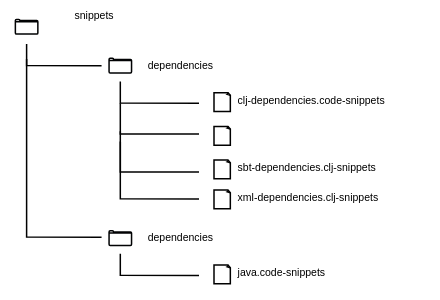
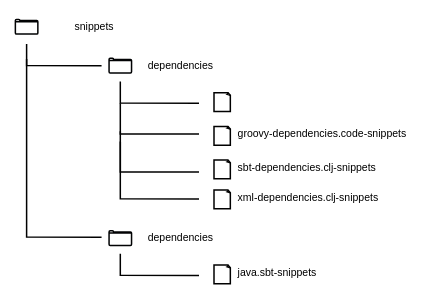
  <mxCell id="0" />
  <mxCell id="1" parent="0" />
  <mxCell id="2" value="" style="html=1;verticalLabelPosition=bottom;align=center;labelBackgroundColor=#ffffff;verticalAlign=top;strokeWidth=2;shadow=0;dashed=0;shape=mxgraph.ios7.icons.folder;strokeColor=#010203;" vertex="1" parent="1"><mxGeometry x="20" y="25.25" width="30" height="19.5" as="geometry" /></mxCell>
- <mxCell id="3" value="snippets" style="text;html=1;align=center;verticalAlign=middle;resizable=0;points=[];autosize=1;strokeColor=none;fillColor=none;fontSize=14;" vertex="1" parent="1"><mxGeometry x="85" y="5" width="80" height="30" as="geometry" /></mxCell>
+ <mxCell id="3" value="snippets" style="text;html=1;align=center;verticalAlign=middle;resizable=0;points=[];autosize=1;strokeColor=none;fillColor=none;fontSize=14;" vertex="1" parent="1"><mxGeometry x="85" y="20" width="80" height="30" as="geometry" /></mxCell>
  <mxCell id="4" value="" style="html=1;verticalLabelPosition=bottom;align=center;labelBackgroundColor=#ffffff;verticalAlign=top;strokeWidth=2;shadow=0;dashed=0;shape=mxgraph.ios7.icons.folder;strokeColor=#010203;" vertex="1" parent="1"><mxGeometry x="145" y="77.25" width="30" height="19.5" as="geometry" /></mxCell>
  <mxCell id="5" value="dependencies" style="text;html=1;align=left;verticalAlign=middle;resizable=0;points=[];autosize=1;strokeColor=none;fillColor=none;fontSize=14;" vertex="1" parent="1"><mxGeometry x="195" y="72" width="110" height="30" as="geometry" /></mxCell>
  <mxCell id="6" value="" style="whiteSpace=wrap;html=1;shape=mxgraph.basic.document;strokeWidth=2;gradientColor=none;" vertex="1" parent="1"><mxGeometry x="285" y="168" width="22" height="25" as="geometry" /></mxCell>
+ <mxCell id="7" value="groovy-dependencies.code-snippets" style="text;html=1;align=left;verticalAlign=middle;resizable=0;points=[];autosize=1;strokeColor=none;fillColor=none;fontSize=14;" vertex="1" parent="1"><mxGeometry x="315" y="163" width="250" height="30" as="geometry" /></mxCell>
  <mxCell id="8" value="" style="endArrow=none;html=1;rounded=0;strokeWidth=2;" edge="1" parent="1"><mxGeometry width="50" height="50" relative="1" as="geometry"><mxPoint x="135" y="87" as="sourcePoint" /><mxPoint x="35" y="58" as="targetPoint" /><Array as="points"><mxPoint x="35" y="86.75" /></Array></mxGeometry></mxCell>
  <mxCell id="9" value="" style="endArrow=none;html=1;rounded=0;strokeWidth=2;" edge="1" parent="1"><mxGeometry width="50" height="50" relative="1" as="geometry"><mxPoint x="265" y="137" as="sourcePoint" /><mxPoint x="160" y="108" as="targetPoint" /><Array as="points"><mxPoint x="160" y="136.75" /></Array></mxGeometry></mxCell>
  <mxCell id="10" value="" style="endArrow=none;html=1;rounded=0;strokeWidth=2;" edge="1" parent="1"><mxGeometry width="50" height="50" relative="1" as="geometry"><mxPoint x="265" y="265" as="sourcePoint" /><mxPoint x="160" y="174.5" as="targetPoint" /><Array as="points"><mxPoint x="160" y="264.5" /></Array></mxGeometry></mxCell>
  <mxCell id="11" value="" style="whiteSpace=wrap;html=1;shape=mxgraph.basic.document;strokeWidth=2;gradientColor=none;" vertex="1" parent="1"><mxGeometry x="285" y="123" width="22" height="25" as="geometry" /></mxCell>
- <mxCell id="12" value="clj-dependencies.code-snippets" style="text;html=1;align=left;verticalAlign=middle;resizable=0;points=[];autosize=1;strokeColor=none;fillColor=none;fontSize=14;" vertex="1" parent="1"><mxGeometry x="315" y="118" width="220" height="30" as="geometry" /></mxCell>
  <mxCell id="13" value="" style="whiteSpace=wrap;html=1;shape=mxgraph.basic.document;strokeWidth=2;gradientColor=none;" vertex="1" parent="1"><mxGeometry x="285" y="213" width="22" height="25" as="geometry" /></mxCell>
  <mxCell id="14" value="sbt-dependencies.clj-snippets" style="text;html=1;align=left;verticalAlign=middle;resizable=0;points=[];autosize=1;strokeColor=none;fillColor=none;fontSize=14;" vertex="1" parent="1"><mxGeometry x="315" y="208" width="230" height="30" as="geometry" /></mxCell>
  <mxCell id="15" value="" style="whiteSpace=wrap;html=1;shape=mxgraph.basic.document;strokeWidth=2;gradientColor=none;" vertex="1" parent="1"><mxGeometry x="285" y="253" width="22" height="25" as="geometry" /></mxCell>
  <mxCell id="16" value="xml-dependencies.clj-snippets" style="text;html=1;align=left;verticalAlign=middle;resizable=0;points=[];autosize=1;strokeColor=none;fillColor=none;fontSize=14;" vertex="1" parent="1"><mxGeometry x="315" y="248" width="230" height="30" as="geometry" /></mxCell>
  <mxCell id="17" value="" style="endArrow=none;html=1;rounded=0;strokeWidth=2;" edge="1" parent="1"><mxGeometry width="50" height="50" relative="1" as="geometry"><mxPoint x="265" y="178" as="sourcePoint" /><mxPoint x="160" y="137" as="targetPoint" /><Array as="points"><mxPoint x="160" y="178" /></Array></mxGeometry></mxCell>
  <mxCell id="18" value="" style="endArrow=none;html=1;rounded=0;strokeWidth=2;" edge="1" parent="1"><mxGeometry width="50" height="50" relative="1" as="geometry"><mxPoint x="265" y="229" as="sourcePoint" /><mxPoint x="160" y="188" as="targetPoint" /><Array as="points"><mxPoint x="160" y="229" /></Array></mxGeometry></mxCell>
  <mxCell id="19" value="" style="html=1;verticalLabelPosition=bottom;align=center;labelBackgroundColor=#ffffff;verticalAlign=top;strokeWidth=2;shadow=0;dashed=0;shape=mxgraph.ios7.icons.folder;strokeColor=#010203;" vertex="1" parent="1"><mxGeometry x="145" y="307.25" width="30" height="19.5" as="geometry" /></mxCell>
  <mxCell id="20" value="dependencies" style="text;html=1;align=left;verticalAlign=middle;resizable=0;points=[];autosize=1;strokeColor=none;fillColor=none;fontSize=14;" vertex="1" parent="1"><mxGeometry x="195" y="302" width="110" height="30" as="geometry" /></mxCell>
  <mxCell id="21" value="" style="endArrow=none;html=1;rounded=0;strokeWidth=2;" edge="1" parent="1"><mxGeometry width="50" height="50" relative="1" as="geometry"><mxPoint x="135" y="315.75" as="sourcePoint" /><mxPoint x="35" y="78" as="targetPoint" /><Array as="points"><mxPoint x="35" y="315.5" /></Array></mxGeometry></mxCell>
  <mxCell id="22" value="" style="endArrow=none;html=1;rounded=0;strokeWidth=2;" edge="1" parent="1"><mxGeometry width="50" height="50" relative="1" as="geometry"><mxPoint x="265" y="367" as="sourcePoint" /><mxPoint x="160" y="338" as="targetPoint" /><Array as="points"><mxPoint x="160" y="366.75" /></Array></mxGeometry></mxCell>
  <mxCell id="23" value="" style="whiteSpace=wrap;html=1;shape=mxgraph.basic.document;strokeWidth=2;gradientColor=none;" vertex="1" parent="1"><mxGeometry x="285" y="353" width="22" height="25" as="geometry" /></mxCell>
- <mxCell id="24" value="java.code-snippets" style="text;html=1;align=left;verticalAlign=middle;resizable=0;points=[];autosize=1;strokeColor=none;fillColor=none;fontSize=14;" vertex="1" parent="1"><mxGeometry x="315" y="348" width="140" height="30" as="geometry" /></mxCell>
+ <mxCell id="24" value="java.sbt-snippets" style="text;html=1;align=left;verticalAlign=middle;resizable=0;points=[];autosize=1;strokeColor=none;fillColor=none;fontSize=14;" vertex="1" parent="1"><mxGeometry x="315" y="348" width="140" height="30" as="geometry" /></mxCell>
